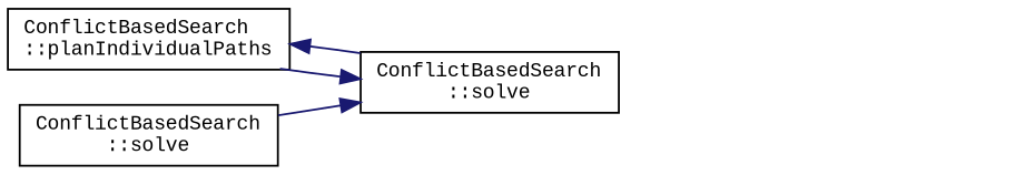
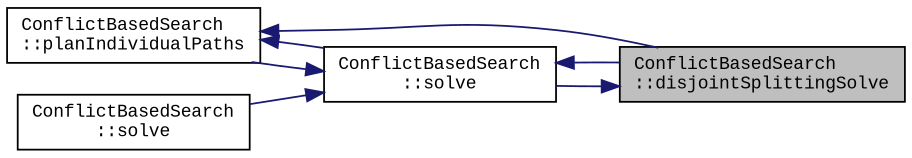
  digraph {
    rankdir=RL
    fontname="Liberation Mono"
    node [color=black fillcolor=white fontname="Liberation Mono" fontsize=10 shape=record style=filled]
    edge [color=midnightblue dir=back fontname="Liberation Mono" fontsize=10 labelfontname=Helvetica labelfontsize=10 style=solid]
+   n1 [fillcolor=grey75 fontcolor=black height=0.2 label="ConflictBasedSearch\l::disjointSplittingSolve" width=0.4]
    n2 [height=0.2 label="ConflictBasedSearch\l::solve" width=0.4]
    n3 [height=0.2 label="ConflictBasedSearch\l::planIndividualPaths" width=0.4]
    n4 [height=0.2 label="ConflictBasedSearch\l::solve" width=0.4]
+   n1 -> n2
+   n2 -> n1
    n2 -> n3
    n2 -> n4
+   n3 -> n1
    n3 -> n2
  }
